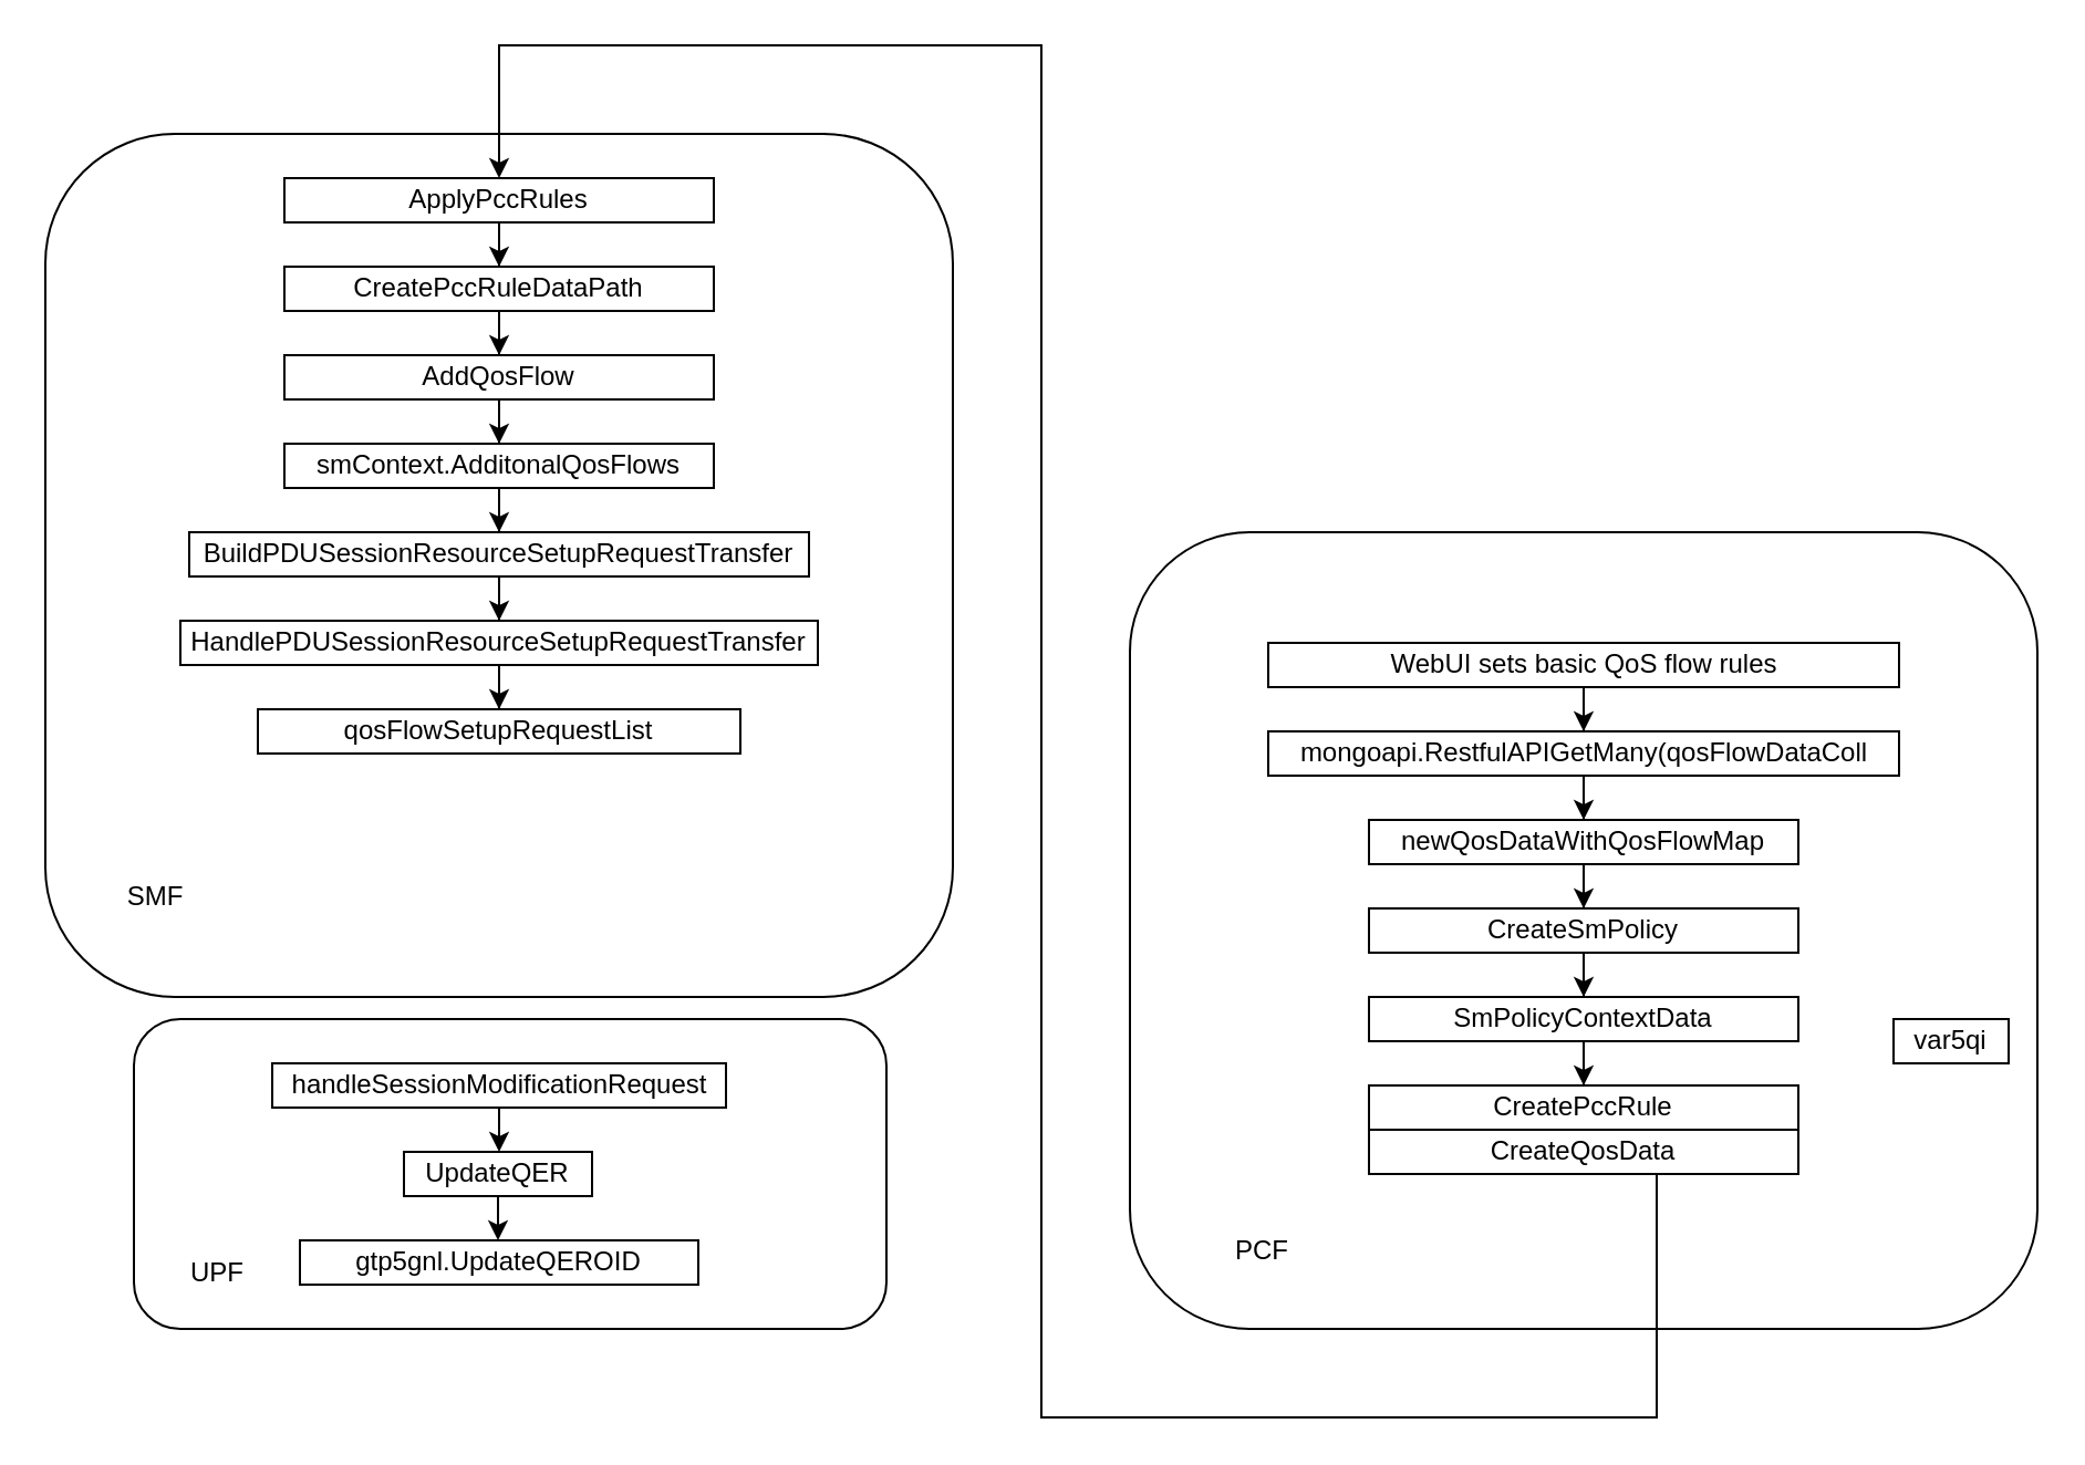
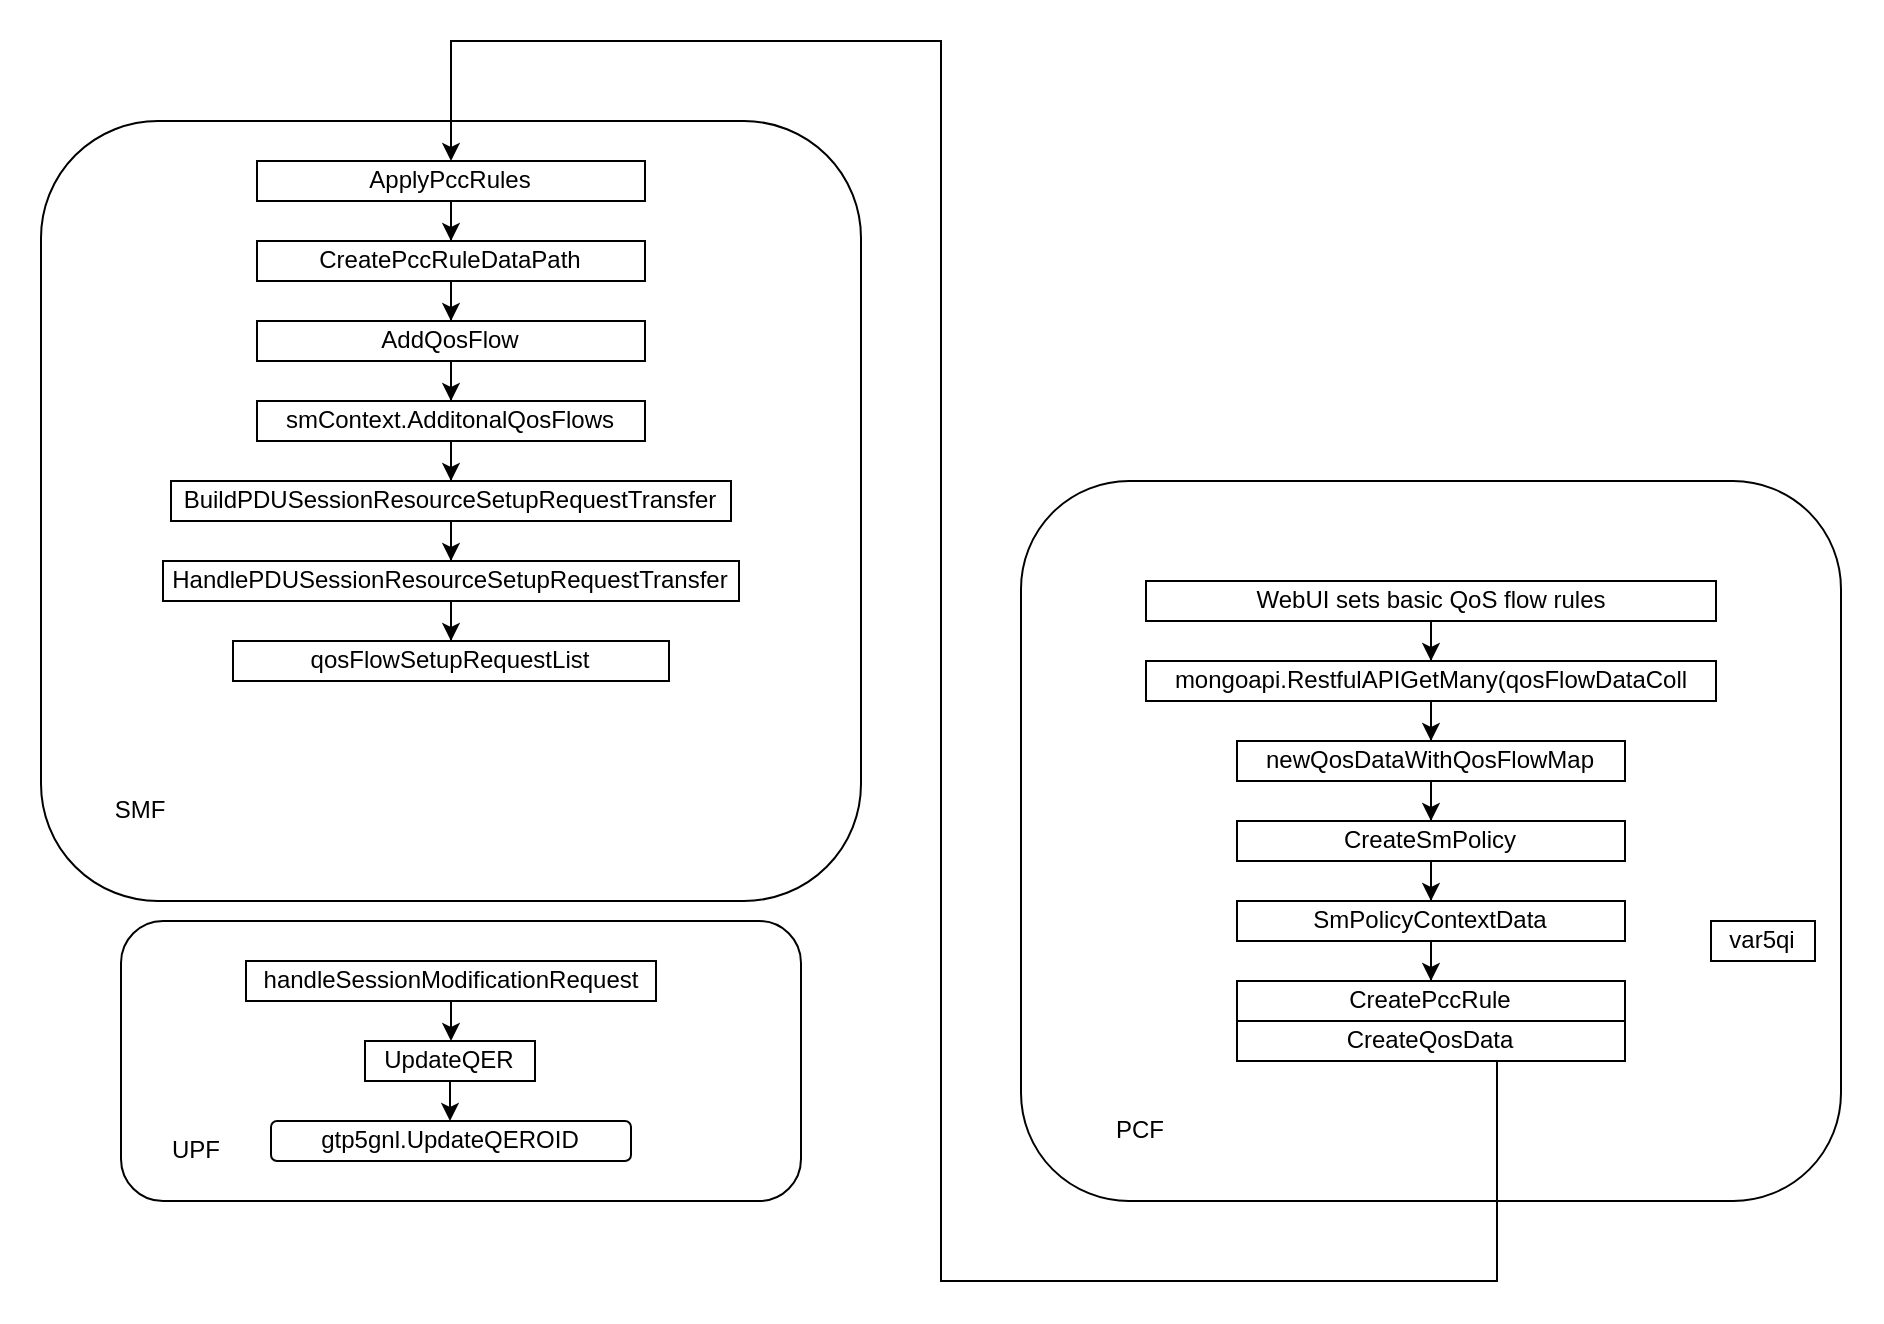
  <mxCell id="0" />
  <mxCell id="1" parent="0" />
  <mxCell id="2" value="" style="rounded=1;whiteSpace=wrap;html=1;" parent="1" vertex="1"><mxGeometry x="510" y="240" width="410" height="360" as="geometry" /></mxCell>
  <mxCell id="3" value="" style="rounded=1;whiteSpace=wrap;html=1;" parent="1" vertex="1"><mxGeometry x="20" y="60" width="410" height="390" as="geometry" /></mxCell>
  <mxCell id="4" value="" style="rounded=1;whiteSpace=wrap;html=1;" parent="1" vertex="1"><mxGeometry x="60" y="460" width="340" height="140" as="geometry" /></mxCell>
- <mxCell id="5" value="gtp5gnl.UpdateQEROID" style="rounded=0;whiteSpace=wrap;html=1;" parent="1" vertex="1"><mxGeometry x="135" y="560" width="180" height="20" as="geometry" /></mxCell>
+ <mxCell id="5" value="gtp5gnl.UpdateQEROID" style="whiteSpace=wrap;html=1;rounded=1;" parent="1" vertex="1"><mxGeometry x="135" y="560" width="180" height="20" as="geometry" /></mxCell>
  <mxCell id="6" style="edgeStyle=orthogonalEdgeStyle;rounded=0;orthogonalLoop=1;jettySize=auto;html=1;entryX=0.5;entryY=0;entryDx=0;entryDy=0;" parent="1" source="7" target="5" edge="1"><mxGeometry relative="1" as="geometry" /></mxCell>
  <mxCell id="7" value="UpdateQER" style="rounded=0;whiteSpace=wrap;html=1;" parent="1" vertex="1"><mxGeometry x="182" y="520" width="85" height="20" as="geometry" /></mxCell>
  <mxCell id="8" style="edgeStyle=orthogonalEdgeStyle;rounded=0;orthogonalLoop=1;jettySize=auto;html=1;" parent="1" source="9" target="7" edge="1"><mxGeometry relative="1" as="geometry" /></mxCell>
  <mxCell id="9" value="handleSessionModificationRequest" style="rounded=0;whiteSpace=wrap;html=1;" parent="1" vertex="1"><mxGeometry x="122.5" y="480" width="205" height="20" as="geometry" /></mxCell>
  <mxCell id="10" value="UPF" style="text;html=1;strokeColor=none;fillColor=none;align=center;verticalAlign=middle;whiteSpace=wrap;rounded=0;" parent="1" vertex="1"><mxGeometry x="68" y="560" width="60" height="30" as="geometry" /></mxCell>
  <mxCell id="11" value="SMF" style="text;html=1;strokeColor=none;fillColor=none;align=center;verticalAlign=middle;whiteSpace=wrap;rounded=0;" parent="1" vertex="1"><mxGeometry x="40" y="390" width="60" height="30" as="geometry" /></mxCell>
  <mxCell id="12" value="qosFlowSetupRequestList" style="rounded=0;whiteSpace=wrap;html=1;" parent="1" vertex="1"><mxGeometry x="116" y="320" width="218" height="20" as="geometry" /></mxCell>
  <mxCell id="13" value="" style="edgeStyle=orthogonalEdgeStyle;rounded=0;orthogonalLoop=1;jettySize=auto;html=1;" parent="1" source="14" target="18" edge="1"><mxGeometry relative="1" as="geometry" /></mxCell>
  <mxCell id="14" value="smContext.AdditonalQosFlows" style="rounded=0;whiteSpace=wrap;html=1;" parent="1" vertex="1"><mxGeometry x="128" y="200" width="194" height="20" as="geometry" /></mxCell>
  <mxCell id="15" value="" style="edgeStyle=orthogonalEdgeStyle;rounded=0;orthogonalLoop=1;jettySize=auto;html=1;" parent="1" source="16" target="12" edge="1"><mxGeometry relative="1" as="geometry" /></mxCell>
  <mxCell id="16" value="HandlePDUSessionResourceSetupRequestTransfer" style="rounded=0;whiteSpace=wrap;html=1;" parent="1" vertex="1"><mxGeometry x="81" y="280" width="288" height="20" as="geometry" /></mxCell>
  <mxCell id="17" value="" style="edgeStyle=orthogonalEdgeStyle;rounded=0;orthogonalLoop=1;jettySize=auto;html=1;" parent="1" source="18" target="16" edge="1"><mxGeometry relative="1" as="geometry" /></mxCell>
  <mxCell id="18" value="BuildPDUSessionResourceSetupRequestTransfer" style="rounded=0;whiteSpace=wrap;html=1;" parent="1" vertex="1"><mxGeometry x="85" y="240" width="280" height="20" as="geometry" /></mxCell>
  <mxCell id="19" style="edgeStyle=orthogonalEdgeStyle;rounded=0;orthogonalLoop=1;jettySize=auto;html=1;entryX=0.5;entryY=0;entryDx=0;entryDy=0;" parent="1" source="20" target="14" edge="1"><mxGeometry relative="1" as="geometry" /></mxCell>
  <mxCell id="20" value="AddQosFlow" style="rounded=0;whiteSpace=wrap;html=1;" parent="1" vertex="1"><mxGeometry x="128" y="160" width="194" height="20" as="geometry" /></mxCell>
  <mxCell id="21" style="edgeStyle=orthogonalEdgeStyle;rounded=0;orthogonalLoop=1;jettySize=auto;html=1;entryX=0.5;entryY=0;entryDx=0;entryDy=0;" parent="1" source="22" target="20" edge="1"><mxGeometry relative="1" as="geometry" /></mxCell>
  <mxCell id="22" value="CreatePccRuleDataPath" style="rounded=0;whiteSpace=wrap;html=1;" parent="1" vertex="1"><mxGeometry x="128" y="120" width="194" height="20" as="geometry" /></mxCell>
  <mxCell id="23" style="edgeStyle=orthogonalEdgeStyle;rounded=0;orthogonalLoop=1;jettySize=auto;html=1;entryX=0.5;entryY=0;entryDx=0;entryDy=0;" parent="1" source="24" target="22" edge="1"><mxGeometry relative="1" as="geometry" /></mxCell>
  <mxCell id="24" value="ApplyPccRules" style="rounded=0;whiteSpace=wrap;html=1;" parent="1" vertex="1"><mxGeometry x="128" y="80" width="194" height="20" as="geometry" /></mxCell>
  <mxCell id="25" value="CreatePccRule" style="rounded=0;whiteSpace=wrap;html=1;" parent="1" vertex="1"><mxGeometry x="618" y="490" width="194" height="20" as="geometry" /></mxCell>
  <mxCell id="26" style="edgeStyle=orthogonalEdgeStyle;rounded=0;orthogonalLoop=1;jettySize=auto;html=1;entryX=0.5;entryY=0;entryDx=0;entryDy=0;" parent="1" source="27" target="33" edge="1"><mxGeometry relative="1" as="geometry" /></mxCell>
  <mxCell id="27" value="CreateSmPolicy" style="rounded=0;whiteSpace=wrap;html=1;" parent="1" vertex="1"><mxGeometry x="618" y="410" width="194" height="20" as="geometry" /></mxCell>
  <mxCell id="28" value="PCF" style="text;html=1;strokeColor=none;fillColor=none;align=center;verticalAlign=middle;whiteSpace=wrap;rounded=0;" parent="1" vertex="1"><mxGeometry x="540" y="550" width="60" height="30" as="geometry" /></mxCell>
  <mxCell id="29" style="edgeStyle=orthogonalEdgeStyle;rounded=0;orthogonalLoop=1;jettySize=auto;html=1;" parent="1" source="30" target="24" edge="1"><mxGeometry relative="1" as="geometry"><Array as="points"><mxPoint x="748" y="640" /><mxPoint x="470" y="640" /><mxPoint x="470" y="20" /><mxPoint x="225" y="20" /></Array></mxGeometry></mxCell>
  <mxCell id="30" value="CreateQosData" style="rounded=0;whiteSpace=wrap;html=1;" parent="1" vertex="1"><mxGeometry x="618" y="510" width="194" height="20" as="geometry" /></mxCell>
  <mxCell id="31" value="var5qi" style="rounded=0;whiteSpace=wrap;html=1;" parent="1" vertex="1"><mxGeometry x="855" y="460" width="52" height="20" as="geometry" /></mxCell>
  <mxCell id="32" style="edgeStyle=orthogonalEdgeStyle;rounded=0;orthogonalLoop=1;jettySize=auto;html=1;entryX=0.5;entryY=0;entryDx=0;entryDy=0;" parent="1" source="33" target="25" edge="1"><mxGeometry relative="1" as="geometry" /></mxCell>
  <mxCell id="33" value="SmPolicyContextData" style="rounded=0;whiteSpace=wrap;html=1;" parent="1" vertex="1"><mxGeometry x="618" y="450" width="194" height="20" as="geometry" /></mxCell>
  <mxCell id="34" style="edgeStyle=orthogonalEdgeStyle;rounded=0;orthogonalLoop=1;jettySize=auto;html=1;" parent="1" source="35" target="27" edge="1"><mxGeometry relative="1" as="geometry" /></mxCell>
  <mxCell id="35" value="newQosDataWithQosFlowMap" style="rounded=0;whiteSpace=wrap;html=1;" parent="1" vertex="1"><mxGeometry x="618" y="370" width="194" height="20" as="geometry" /></mxCell>
  <mxCell id="36" style="edgeStyle=orthogonalEdgeStyle;rounded=0;orthogonalLoop=1;jettySize=auto;html=1;entryX=0.5;entryY=0;entryDx=0;entryDy=0;" parent="1" source="37" target="35" edge="1"><mxGeometry relative="1" as="geometry" /></mxCell>
  <mxCell id="37" value="mongoapi.RestfulAPIGetMany(qosFlowDataColl" style="rounded=0;whiteSpace=wrap;html=1;" parent="1" vertex="1"><mxGeometry x="572.5" y="330" width="285" height="20" as="geometry" /></mxCell>
  <mxCell id="38" style="edgeStyle=orthogonalEdgeStyle;rounded=0;orthogonalLoop=1;jettySize=auto;html=1;entryX=0.5;entryY=0;entryDx=0;entryDy=0;" edge="1" parent="1" source="39" target="37"><mxGeometry relative="1" as="geometry" /></mxCell>
  <mxCell id="39" value="WebUI sets basic QoS flow rules" style="rounded=0;whiteSpace=wrap;html=1;" vertex="1" parent="1"><mxGeometry x="572.5" y="290" width="285" height="20" as="geometry" /></mxCell>
